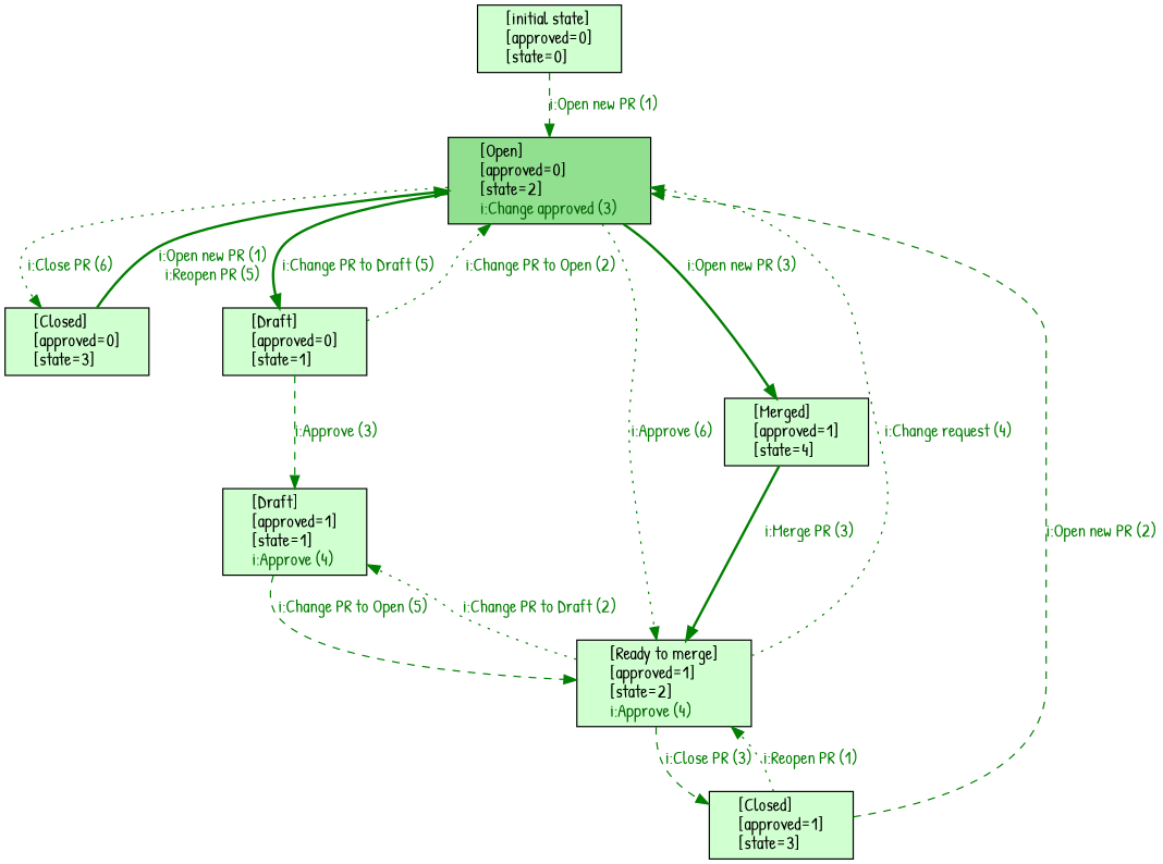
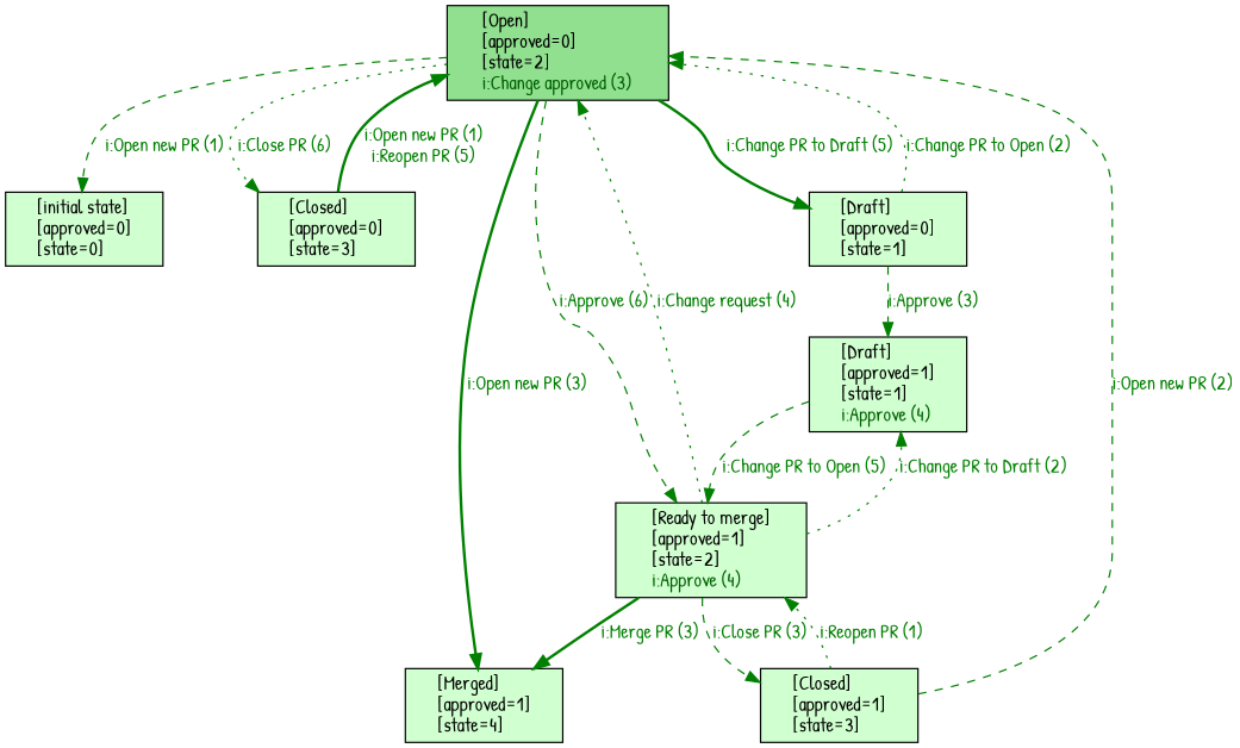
  digraph {
    fontname="Patrick Hand"
    node [fillcolor="#d0ffd0" fontname="Patrick Hand" shape=box style=filled]
    edge [color="#008000" fontname="Patrick Hand" style=dashed]
    n1 [height=0.73611 label=<[initial state]<br align="left"/>[approved=0]<br align="left"/>[state=0]<br align="left"/>> width=1.5694]
    n2 [fillcolor="#90e090" height=0.94444 label=<[Open]<br align="left"/>[approved=0]<br align="left"/>[state=2]<br align="left"/><font color="#006000">i:Change approved (3)</font><br align="left"/>> width=2.2083]
    n3 [height=0.73611 label=<[Closed]<br align="left"/>[approved=0]<br align="left"/>[state=3]<br align="left"/>> width=1.5694]
    n4 [height=0.73611 label=<[Draft]<br align="left"/>[approved=0]<br align="left"/>[state=1]<br align="left"/>> width=1.5694]
    n5 [height=0.94444 label=<[Ready to merge]<br align="left"/>[approved=1]<br align="left"/>[state=2]<br align="left"/><font color="#006000">i:Approve (4)</font><br align="left"/>> width=1.9028]
    n6 [height=0.73611 label=<[Merged]<br align="left"/>[approved=1]<br align="left"/>[state=4]<br align="left"/>> width=1.5694]
    n7 [height=0.94444 label=<[Draft]<br align="left"/>[approved=1]<br align="left"/>[state=1]<br align="left"/><font color="#006000">i:Approve (4)</font><br align="left"/>> width=1.5694]
    n8 [height=0.73611 label=<[Closed]<br align="left"/>[approved=1]<br align="left"/>[state=3]<br align="left"/>> width=1.5694]
-   n1 -> n2 [label=<<font color="#008000">i:Open new PR (1)</font>>]
+   n2 -> n1 [label=<<font color="#008000">i:Open new PR (1)</font>>]
    n2 -> n3 [label=<<font color="#008000">i:Close PR (6)</font>> style=dotted]
    n2 -> n4 [label=<<font color="#008000">i:Change PR to Draft (5)</font>> style=bold]
-   n2 -> n5 [label=<<font color="#008000">i:Approve (6)</font>> style=dotted]
+   n2 -> n5 [label=<<font color="#008000">i:Approve (6)</font>>]
    n2 -> n6 [label=<<font color="#008000">i:Open new PR (3)</font>> style=bold]
    n3 -> n2 [label=<<font color="#008000">i:Open new PR (1)</font><br align="left"/><font color="#008000">i:Reopen PR (5)</font>> style=bold]
    n4 -> n2 [label=<<font color="#008000">i:Change PR to Open (2)</font>> style=dotted]
    n4 -> n7 [label=<<font color="#008000">i:Approve (3)</font>>]
    n5 -> n2 [label=<<font color="#008000">i:Change request (4)</font>> style=dotted]
-   n6 -> n5 [label=<<font color="#008000">i:Merge PR (3)</font>> style=bold]
+   n5 -> n6 [label=<<font color="#008000">i:Merge PR (3)</font>> style=bold]
    n5 -> n7 [label=<<font color="#008000">i:Change PR to Draft (2)</font>> style=dotted]
    n5 -> n8 [label=<<font color="#008000">i:Close PR (3)</font>>]
    n7 -> n5 [label=<<font color="#008000">i:Change PR to Open (5)</font>>]
    n8 -> n2 [label=<<font color="#008000">i:Open new PR (2)</font>>]
    n8 -> n5 [label=<<font color="#008000">i:Reopen PR (1)</font>> style=dotted]
  }
